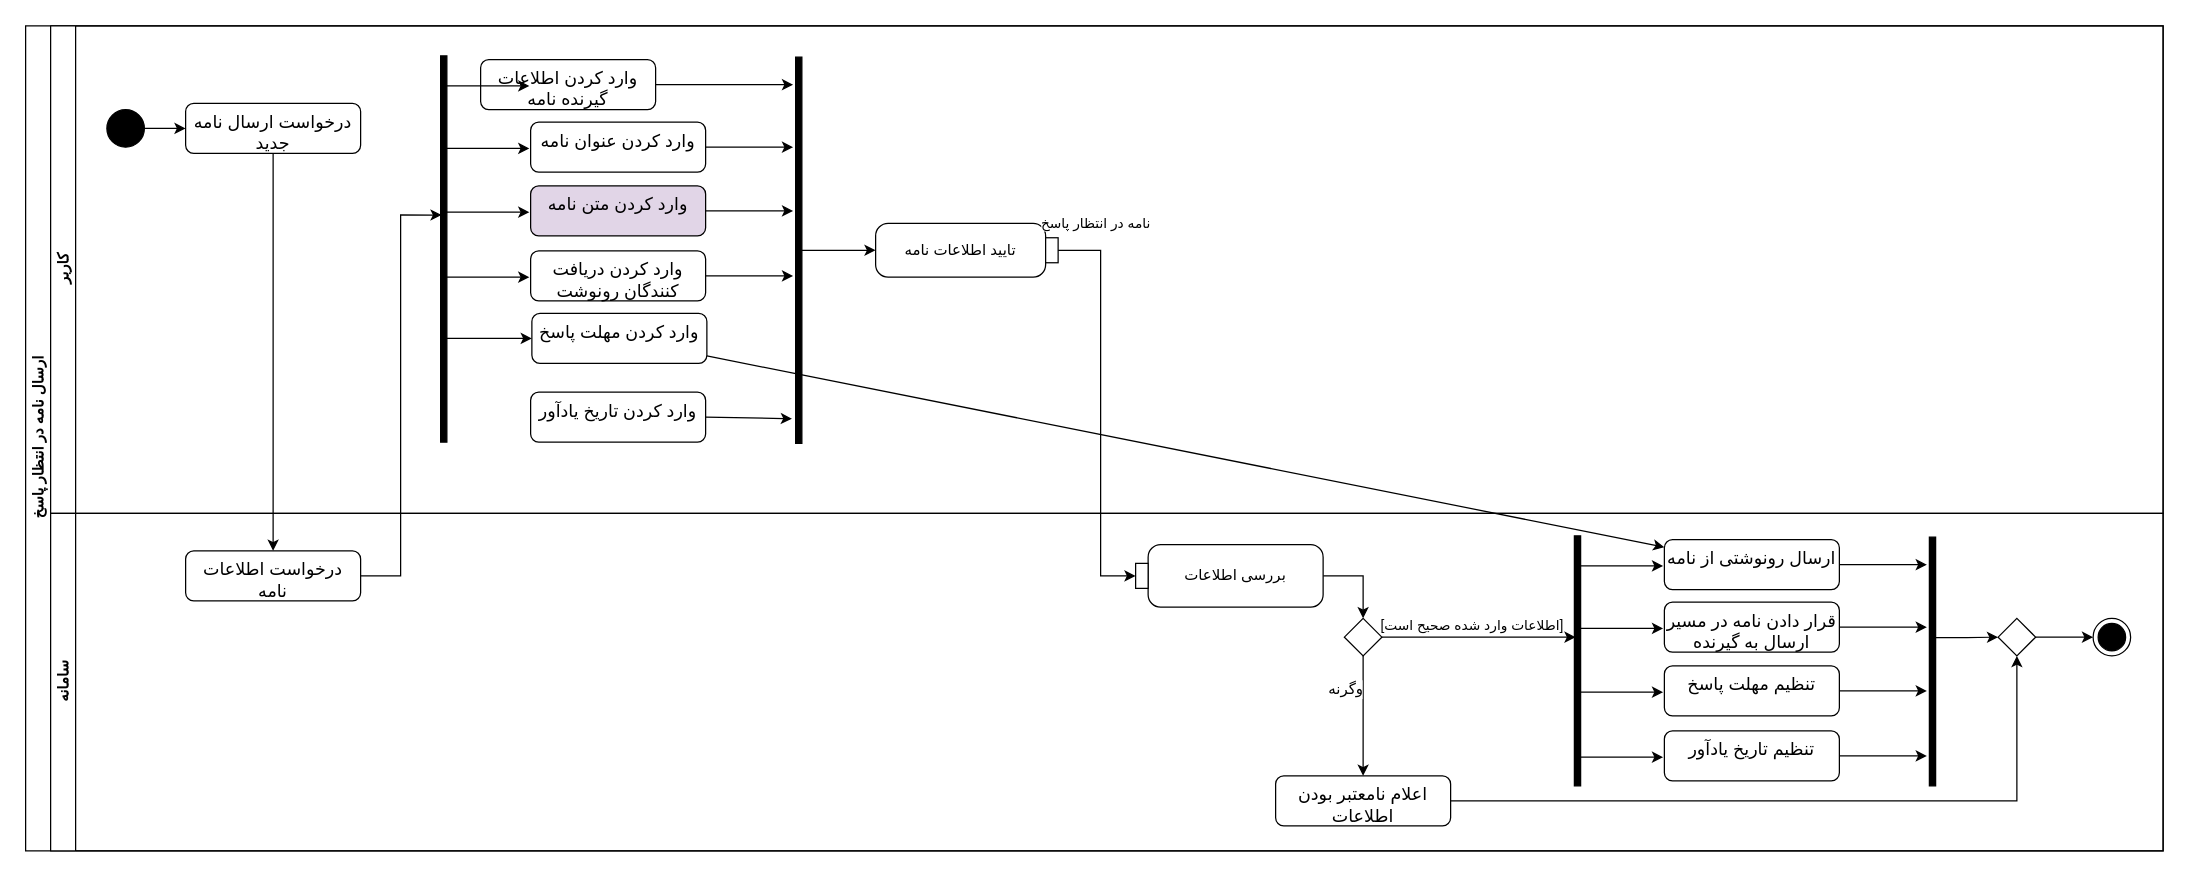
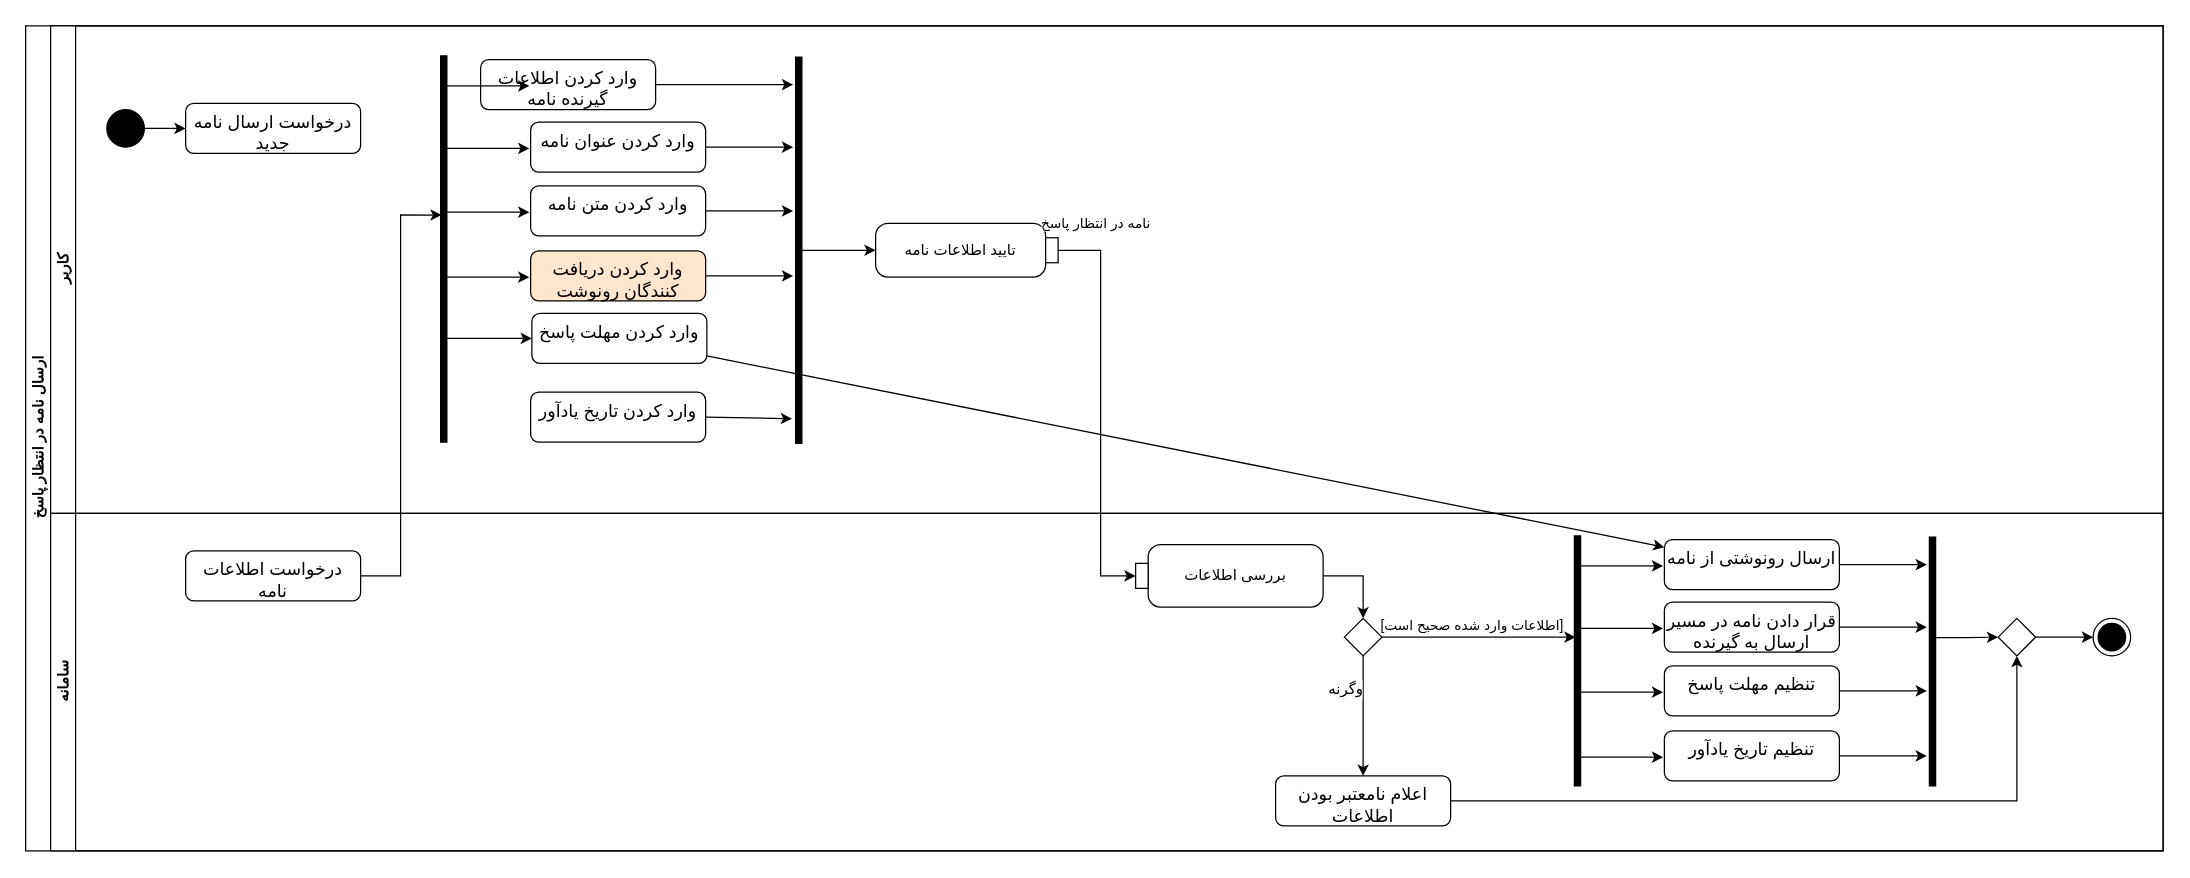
  <mxCell id="0" />
  <mxCell id="1" parent="0" />
  <mxCell id="2" value="ارسال نامه در انتظار پاسخ" style="swimlane;html=1;childLayout=stackLayout;resizeParent=1;resizeParentMax=0;horizontal=0;startSize=20;horizontalStack=0;" vertex="1" parent="1"><mxGeometry x="20" y="20" width="1710" height="660" as="geometry" /></mxCell>
  <mxCell id="3" value="کاربر" style="swimlane;html=1;startSize=20;horizontal=0;" vertex="1" parent="2"><mxGeometry x="20" width="1690" height="390" as="geometry"><mxRectangle x="20" width="490" height="30" as="alternateBounds" /></mxGeometry></mxCell>
  <mxCell id="4" style="edgeStyle=orthogonalEdgeStyle;rounded=0;orthogonalLoop=1;jettySize=auto;html=1;" edge="1" parent="3" source="5" target="6"><mxGeometry relative="1" as="geometry"><mxPoint x="110" y="82" as="targetPoint" /></mxGeometry></mxCell>
  <mxCell id="5" value="" style="ellipse;fillColor=strokeColor;html=1;" vertex="1" parent="3"><mxGeometry x="45" y="67" width="30" height="30" as="geometry" /></mxCell>
  <mxCell id="6" value="&lt;font style=&quot;font-size: 14px;&quot;&gt;درخواست ارسال نامه جدید&lt;/font&gt;" style="html=1;align=center;verticalAlign=top;rounded=1;absoluteArcSize=1;arcSize=13;dashed=0;whiteSpace=wrap;" vertex="1" parent="3"><mxGeometry x="108" y="62" width="140" height="40" as="geometry" /></mxCell>
  <mxCell id="7" value="&lt;span style=&quot;font-size: 14px;&quot;&gt;وارد کردن اطلاعات گیرنده نامه&lt;/span&gt;" style="html=1;align=center;verticalAlign=top;rounded=1;absoluteArcSize=1;arcSize=13;dashed=0;whiteSpace=wrap;" vertex="1" parent="3"><mxGeometry x="344" y="27" width="140" height="40" as="geometry" /></mxCell>
  <mxCell id="8" value="&lt;span style=&quot;font-size: 14px;&quot;&gt;وارد کردن عنوان نامه&lt;/span&gt;" style="html=1;align=center;verticalAlign=top;rounded=1;absoluteArcSize=1;arcSize=13;dashed=0;whiteSpace=wrap;" vertex="1" parent="3"><mxGeometry x="384" y="77" width="140" height="40" as="geometry" /></mxCell>
- <mxCell id="9" value="&lt;span style=&quot;font-size: 14px;&quot;&gt;وارد کردن متن نامه&lt;/span&gt;" style="html=1;align=center;verticalAlign=top;rounded=1;absoluteArcSize=1;arcSize=13;dashed=0;whiteSpace=wrap;fillColor=#e1d5e7;" vertex="1" parent="3"><mxGeometry x="384" y="128" width="140" height="40" as="geometry" /></mxCell>
+ <mxCell id="9" value="&lt;span style=&quot;font-size: 14px;&quot;&gt;وارد کردن متن نامه&lt;/span&gt;" style="html=1;align=center;verticalAlign=top;rounded=1;absoluteArcSize=1;arcSize=13;dashed=0;whiteSpace=wrap;" vertex="1" parent="3"><mxGeometry x="384" y="128" width="140" height="40" as="geometry" /></mxCell>
  <mxCell id="10" style="rounded=0;orthogonalLoop=1;jettySize=auto;html=1;exitX=1;exitY=0.5;exitDx=0;exitDy=0;" edge="1" parent="3" source="7"><mxGeometry relative="1" as="geometry"><mxPoint x="674.005" y="133.02" as="sourcePoint" /><mxPoint x="594" y="47" as="targetPoint" /></mxGeometry></mxCell>
  <mxCell id="11" style="edgeStyle=orthogonalEdgeStyle;rounded=0;orthogonalLoop=1;jettySize=auto;html=1;" edge="1" parent="3" source="12" target="15"><mxGeometry relative="1" as="geometry" /></mxCell>
  <mxCell id="12" value="" style="html=1;points=[];perimeter=orthogonalPerimeter;fillColor=strokeColor;" vertex="1" parent="3"><mxGeometry x="596" y="25" width="5" height="309" as="geometry" /></mxCell>
  <mxCell id="13" style="rounded=0;orthogonalLoop=1;jettySize=auto;html=1;exitX=1;exitY=0.5;exitDx=0;exitDy=0;" edge="1" parent="3" source="8"><mxGeometry relative="1" as="geometry"><mxPoint x="627" y="103.5" as="sourcePoint" /><mxPoint x="594" y="97" as="targetPoint" /></mxGeometry></mxCell>
  <mxCell id="14" style="rounded=0;orthogonalLoop=1;jettySize=auto;html=1;exitX=1;exitY=0.5;exitDx=0;exitDy=0;" edge="1" parent="3" source="9"><mxGeometry relative="1" as="geometry"><mxPoint x="628" y="106.5" as="sourcePoint" /><mxPoint x="594" y="148" as="targetPoint" /></mxGeometry></mxCell>
  <mxCell id="15" value="تایید اطلاعات نامه" style="shape=mxgraph.uml25.action;html=1;align=center;verticalAlign=middle;absoluteArcSize=1;arcSize=10;dashed=0;spacingRight=10;whiteSpace=wrap;" vertex="1" parent="3"><mxGeometry x="660" y="158" width="146" height="43" as="geometry" /></mxCell>
- <mxCell id="16" value="&lt;font style=&quot;font-size: 14px;&quot;&gt;وارد کردن دریافت کنندگان رونوشت&lt;/font&gt;" style="html=1;align=center;verticalAlign=top;rounded=1;absoluteArcSize=1;arcSize=13;dashed=0;whiteSpace=wrap;" vertex="1" parent="3"><mxGeometry x="384" y="180" width="140" height="40" as="geometry" /></mxCell>
+ <mxCell id="16" value="&lt;font style=&quot;font-size: 14px;&quot;&gt;وارد کردن دریافت کنندگان رونوشت&lt;/font&gt;" style="html=1;align=center;verticalAlign=top;rounded=1;absoluteArcSize=1;arcSize=13;dashed=0;whiteSpace=wrap;fillColor=#ffe6cc;" vertex="1" parent="3"><mxGeometry x="384" y="180" width="140" height="40" as="geometry" /></mxCell>
  <mxCell id="17" style="rounded=0;orthogonalLoop=1;jettySize=auto;html=1;exitX=1;exitY=0.5;exitDx=0;exitDy=0;" edge="1" parent="3" source="16"><mxGeometry relative="1" as="geometry"><mxPoint x="633" y="206.5" as="sourcePoint" /><mxPoint x="594" y="200" as="targetPoint" /></mxGeometry></mxCell>
  <mxCell id="18" value="&lt;span style=&quot;font-size: 14px;&quot;&gt;وارد کردن مهلت پاسخ&lt;/span&gt;" style="html=1;align=center;verticalAlign=top;rounded=1;absoluteArcSize=1;arcSize=13;dashed=0;whiteSpace=wrap;" vertex="1" parent="3"><mxGeometry x="385" y="230" width="140" height="40" as="geometry" /></mxCell>
  <mxCell id="19" value="&lt;font style=&quot;font-size: 14px;&quot;&gt;وارد کردن تاریخ یادآور&lt;/font&gt;" style="html=1;align=center;verticalAlign=top;rounded=1;absoluteArcSize=1;arcSize=13;dashed=0;whiteSpace=wrap;" vertex="1" parent="3"><mxGeometry x="384" y="293" width="140" height="40" as="geometry" /></mxCell>
  <mxCell id="20" style="rounded=0;orthogonalLoop=1;jettySize=auto;html=1;" edge="1" parent="3" source="18" target="44"><mxGeometry relative="1" as="geometry"><mxPoint x="309" y="234" as="sourcePoint" /><mxPoint x="401" y="262" as="targetPoint" /></mxGeometry></mxCell>
  <mxCell id="21" style="rounded=0;orthogonalLoop=1;jettySize=auto;html=1;exitX=1;exitY=0.5;exitDx=0;exitDy=0;entryX=-0.586;entryY=0.936;entryDx=0;entryDy=0;entryPerimeter=0;" edge="1" parent="3" source="19" target="12"><mxGeometry relative="1" as="geometry"><mxPoint x="634" y="308.5" as="sourcePoint" /><mxPoint x="590" y="314" as="targetPoint" /></mxGeometry></mxCell>
  <mxCell id="22" style="rounded=0;orthogonalLoop=1;jettySize=auto;html=1;exitX=1;exitY=0.5;exitDx=0;exitDy=0;" edge="1" parent="3"><mxGeometry relative="1" as="geometry"><mxPoint x="313" y="48" as="sourcePoint" /><mxPoint x="383" y="48" as="targetPoint" /></mxGeometry></mxCell>
  <mxCell id="23" value="" style="html=1;points=[];perimeter=orthogonalPerimeter;fillColor=strokeColor;" vertex="1" parent="3"><mxGeometry x="312" y="24" width="5" height="309" as="geometry" /></mxCell>
  <mxCell id="24" style="rounded=0;orthogonalLoop=1;jettySize=auto;html=1;exitX=1;exitY=0.5;exitDx=0;exitDy=0;" edge="1" parent="3"><mxGeometry relative="1" as="geometry"><mxPoint x="313" y="98" as="sourcePoint" /><mxPoint x="383" y="98" as="targetPoint" /></mxGeometry></mxCell>
  <mxCell id="25" style="rounded=0;orthogonalLoop=1;jettySize=auto;html=1;exitX=1;exitY=0.5;exitDx=0;exitDy=0;" edge="1" parent="3"><mxGeometry relative="1" as="geometry"><mxPoint x="313" y="149" as="sourcePoint" /><mxPoint x="383" y="149" as="targetPoint" /></mxGeometry></mxCell>
  <mxCell id="26" style="rounded=0;orthogonalLoop=1;jettySize=auto;html=1;exitX=1;exitY=0.5;exitDx=0;exitDy=0;" edge="1" parent="3"><mxGeometry relative="1" as="geometry"><mxPoint x="313" y="201" as="sourcePoint" /><mxPoint x="383" y="201" as="targetPoint" /></mxGeometry></mxCell>
  <mxCell id="27" style="rounded=0;orthogonalLoop=1;jettySize=auto;html=1;exitX=1;exitY=0.5;exitDx=0;exitDy=0;" edge="1" parent="3" target="18"><mxGeometry relative="1" as="geometry"><mxPoint x="313" y="250" as="sourcePoint" /><mxPoint x="382.07" y="250.224" as="targetPoint" /></mxGeometry></mxCell>
  <mxCell id="28" value="سامانه" style="swimlane;html=1;startSize=20;horizontal=0;" vertex="1" parent="2"><mxGeometry x="20" y="390" width="1690" height="270" as="geometry" /></mxCell>
  <mxCell id="29" value="&lt;font style=&quot;font-size: 14px;&quot;&gt;درخواست اطلاعات نامه&lt;/font&gt;" style="html=1;align=center;verticalAlign=top;rounded=1;absoluteArcSize=1;arcSize=13;dashed=0;whiteSpace=wrap;" vertex="1" parent="28"><mxGeometry x="108" y="30" width="140" height="40" as="geometry" /></mxCell>
  <mxCell id="30" style="edgeStyle=orthogonalEdgeStyle;rounded=0;orthogonalLoop=1;jettySize=auto;html=1;" edge="1" parent="28" source="36" target="31"><mxGeometry relative="1" as="geometry"><Array as="points" /></mxGeometry></mxCell>
  <mxCell id="31" value="" style="rhombus;" vertex="1" parent="28"><mxGeometry x="1035" y="84" width="30" height="30" as="geometry" /></mxCell>
  <mxCell id="32" style="edgeStyle=orthogonalEdgeStyle;rounded=0;orthogonalLoop=1;jettySize=auto;html=1;" edge="1" parent="28" source="33" target="39"><mxGeometry relative="1" as="geometry" /></mxCell>
  <mxCell id="33" value="&lt;font style=&quot;font-size: 14px;&quot;&gt;اعلام نامعتبر بودن اطلاعات&lt;/font&gt;" style="html=1;align=center;verticalAlign=top;rounded=1;absoluteArcSize=1;arcSize=13;dashed=0;whiteSpace=wrap;" vertex="1" parent="28"><mxGeometry x="980" y="210" width="140" height="40" as="geometry" /></mxCell>
  <mxCell id="34" style="edgeStyle=orthogonalEdgeStyle;rounded=0;orthogonalLoop=1;jettySize=auto;html=1;" edge="1" parent="28" source="31" target="33"><mxGeometry relative="1" as="geometry" /></mxCell>
  <mxCell id="35" value="&lt;font style=&quot;font-size: 12px;&quot;&gt;وگرنه&lt;/font&gt;" style="edgeLabel;html=1;align=center;verticalAlign=middle;resizable=0;points=[];" connectable="0" vertex="1" parent="34"><mxGeometry x="-0.221" y="-2" relative="1" as="geometry"><mxPoint x="-13" y="-11" as="offset" /></mxGeometry></mxCell>
  <mxCell id="36" value="بررسی اطلاعات" style="shape=mxgraph.uml25.action;html=1;align=center;verticalAlign=middle;absoluteArcSize=1;arcSize=10;dashed=0;spacingLeft=10;flipH=1;whiteSpace=wrap;" vertex="1" parent="28"><mxGeometry x="868" y="25" width="150" height="50" as="geometry" /></mxCell>
  <mxCell id="37" style="edgeStyle=orthogonalEdgeStyle;rounded=0;orthogonalLoop=1;jettySize=auto;html=1;" edge="1" parent="28" source="39" target="38"><mxGeometry relative="1" as="geometry" /></mxCell>
  <mxCell id="38" value="" style="ellipse;html=1;shape=endState;fillColor=strokeColor;" vertex="1" parent="28"><mxGeometry x="1634" y="84" width="30" height="30" as="geometry" /></mxCell>
  <mxCell id="39" value="" style="rhombus;" vertex="1" parent="28"><mxGeometry x="1558" y="84" width="30" height="30" as="geometry" /></mxCell>
- <mxCell id="40" style="edgeStyle=orthogonalEdgeStyle;rounded=0;orthogonalLoop=1;jettySize=auto;html=1;" edge="1" parent="2" source="6" target="29"><mxGeometry relative="1" as="geometry"><Array as="points" /></mxGeometry></mxCell>
  <mxCell id="41" style="edgeStyle=orthogonalEdgeStyle;rounded=0;orthogonalLoop=1;jettySize=auto;html=1;" edge="1" parent="2" source="15" target="36"><mxGeometry relative="1" as="geometry"><Array as="points"><mxPoint x="860" y="180" /><mxPoint x="860" y="440" /></Array></mxGeometry></mxCell>
  <mxCell id="42" value="نامه در انتظار پاسخ" style="edgeLabel;html=1;align=center;verticalAlign=middle;resizable=0;points=[];" connectable="0" vertex="1" parent="41"><mxGeometry x="-0.783" y="2" relative="1" as="geometry"><mxPoint x="-7" y="-23" as="offset" /></mxGeometry></mxCell>
  <mxCell id="43" style="edgeStyle=orthogonalEdgeStyle;rounded=0;orthogonalLoop=1;jettySize=auto;html=1;entryX=0.164;entryY=0.412;entryDx=0;entryDy=0;entryPerimeter=0;" edge="1" parent="2" source="29" target="23"><mxGeometry relative="1" as="geometry" /></mxCell>
  <mxCell id="44" value="&lt;font style=&quot;font-size: 14px;&quot;&gt;ارسال &lt;font style=&quot;&quot;&gt;رونوشتی &lt;/font&gt;از نامه&lt;/font&gt;" style="html=1;align=center;verticalAlign=top;rounded=1;absoluteArcSize=1;arcSize=13;dashed=0;whiteSpace=wrap;" vertex="1" parent="1"><mxGeometry x="1331" y="431" width="140" height="40" as="geometry" /></mxCell>
  <mxCell id="45" value="&lt;font style=&quot;font-size: 14px;&quot;&gt;قرار دادن نامه در مسیر ارسال به گیرنده&lt;/font&gt;" style="html=1;align=center;verticalAlign=top;rounded=1;absoluteArcSize=1;arcSize=13;dashed=0;whiteSpace=wrap;" vertex="1" parent="1"><mxGeometry x="1331" y="481" width="140" height="40" as="geometry" /></mxCell>
  <mxCell id="46" value="&lt;span style=&quot;font-size: 14px;&quot;&gt;تنظیم مهلت پاسخ&lt;/span&gt;" style="html=1;align=center;verticalAlign=top;rounded=1;absoluteArcSize=1;arcSize=13;dashed=0;whiteSpace=wrap;" vertex="1" parent="1"><mxGeometry x="1331" y="532" width="140" height="40" as="geometry" /></mxCell>
  <mxCell id="47" style="rounded=0;orthogonalLoop=1;jettySize=auto;html=1;exitX=1;exitY=0.5;exitDx=0;exitDy=0;" edge="1" parent="1" source="44"><mxGeometry relative="1" as="geometry"><mxPoint x="1621.005" y="537.02" as="sourcePoint" /><mxPoint x="1541" y="451" as="targetPoint" /></mxGeometry></mxCell>
  <mxCell id="48" value="" style="html=1;points=[];perimeter=orthogonalPerimeter;fillColor=strokeColor;" vertex="1" parent="1"><mxGeometry x="1543" y="429" width="5" height="199" as="geometry" /></mxCell>
  <mxCell id="49" style="rounded=0;orthogonalLoop=1;jettySize=auto;html=1;exitX=1;exitY=0.5;exitDx=0;exitDy=0;" edge="1" parent="1" source="45"><mxGeometry relative="1" as="geometry"><mxPoint x="1574" y="507.5" as="sourcePoint" /><mxPoint x="1541" y="501" as="targetPoint" /></mxGeometry></mxCell>
  <mxCell id="50" style="rounded=0;orthogonalLoop=1;jettySize=auto;html=1;exitX=1;exitY=0.5;exitDx=0;exitDy=0;" edge="1" parent="1" source="46"><mxGeometry relative="1" as="geometry"><mxPoint x="1575" y="510.5" as="sourcePoint" /><mxPoint x="1541" y="552" as="targetPoint" /></mxGeometry></mxCell>
  <mxCell id="51" value="&lt;font style=&quot;font-size: 14px;&quot;&gt;تنظیم تاریخ یادآور&lt;/font&gt;" style="html=1;align=center;verticalAlign=top;rounded=1;absoluteArcSize=1;arcSize=13;dashed=0;whiteSpace=wrap;" vertex="1" parent="1"><mxGeometry x="1331" y="584" width="140" height="40" as="geometry" /></mxCell>
  <mxCell id="52" style="rounded=0;orthogonalLoop=1;jettySize=auto;html=1;exitX=1;exitY=0.5;exitDx=0;exitDy=0;" edge="1" parent="1" source="51"><mxGeometry relative="1" as="geometry"><mxPoint x="1580" y="610.5" as="sourcePoint" /><mxPoint x="1541" y="604" as="targetPoint" /></mxGeometry></mxCell>
  <mxCell id="53" style="rounded=0;orthogonalLoop=1;jettySize=auto;html=1;exitX=1;exitY=0.5;exitDx=0;exitDy=0;" edge="1" parent="1"><mxGeometry relative="1" as="geometry"><mxPoint x="1260" y="452" as="sourcePoint" /><mxPoint x="1330" y="452" as="targetPoint" /></mxGeometry></mxCell>
  <mxCell id="54" value="" style="html=1;points=[];perimeter=orthogonalPerimeter;fillColor=strokeColor;" vertex="1" parent="1"><mxGeometry x="1259" y="428" width="5" height="200" as="geometry" /></mxCell>
  <mxCell id="55" style="rounded=0;orthogonalLoop=1;jettySize=auto;html=1;exitX=1;exitY=0.5;exitDx=0;exitDy=0;" edge="1" parent="1"><mxGeometry relative="1" as="geometry"><mxPoint x="1260" y="502" as="sourcePoint" /><mxPoint x="1330" y="502" as="targetPoint" /></mxGeometry></mxCell>
  <mxCell id="56" style="rounded=0;orthogonalLoop=1;jettySize=auto;html=1;exitX=1;exitY=0.5;exitDx=0;exitDy=0;" edge="1" parent="1"><mxGeometry relative="1" as="geometry"><mxPoint x="1260" y="553" as="sourcePoint" /><mxPoint x="1330" y="553" as="targetPoint" /></mxGeometry></mxCell>
  <mxCell id="57" style="rounded=0;orthogonalLoop=1;jettySize=auto;html=1;exitX=1;exitY=0.5;exitDx=0;exitDy=0;" edge="1" parent="1"><mxGeometry relative="1" as="geometry"><mxPoint x="1260" y="605" as="sourcePoint" /><mxPoint x="1330" y="605" as="targetPoint" /></mxGeometry></mxCell>
  <mxCell id="58" style="edgeStyle=orthogonalEdgeStyle;rounded=0;orthogonalLoop=1;jettySize=auto;html=1;" edge="1" parent="1" source="31"><mxGeometry relative="1" as="geometry"><mxPoint x="1260" y="509" as="targetPoint" /></mxGeometry></mxCell>
  <mxCell id="59" value="[اطلاعات وارد شده صحیح است]" style="edgeLabel;html=1;align=center;verticalAlign=middle;resizable=0;points=[];" connectable="0" vertex="1" parent="58"><mxGeometry x="0.114" relative="1" as="geometry"><mxPoint x="-15" y="-10" as="offset" /></mxGeometry></mxCell>
  <mxCell id="60" value="" style="edgeStyle=orthogonalEdgeStyle;rounded=0;orthogonalLoop=1;jettySize=auto;html=1;exitX=0.888;exitY=0.404;exitDx=0;exitDy=0;exitPerimeter=0;" edge="1" parent="1" source="48" target="39"><mxGeometry relative="1" as="geometry"><mxPoint x="1539" y="509" as="sourcePoint" /><mxPoint x="1710" y="879" as="targetPoint" /></mxGeometry></mxCell>
